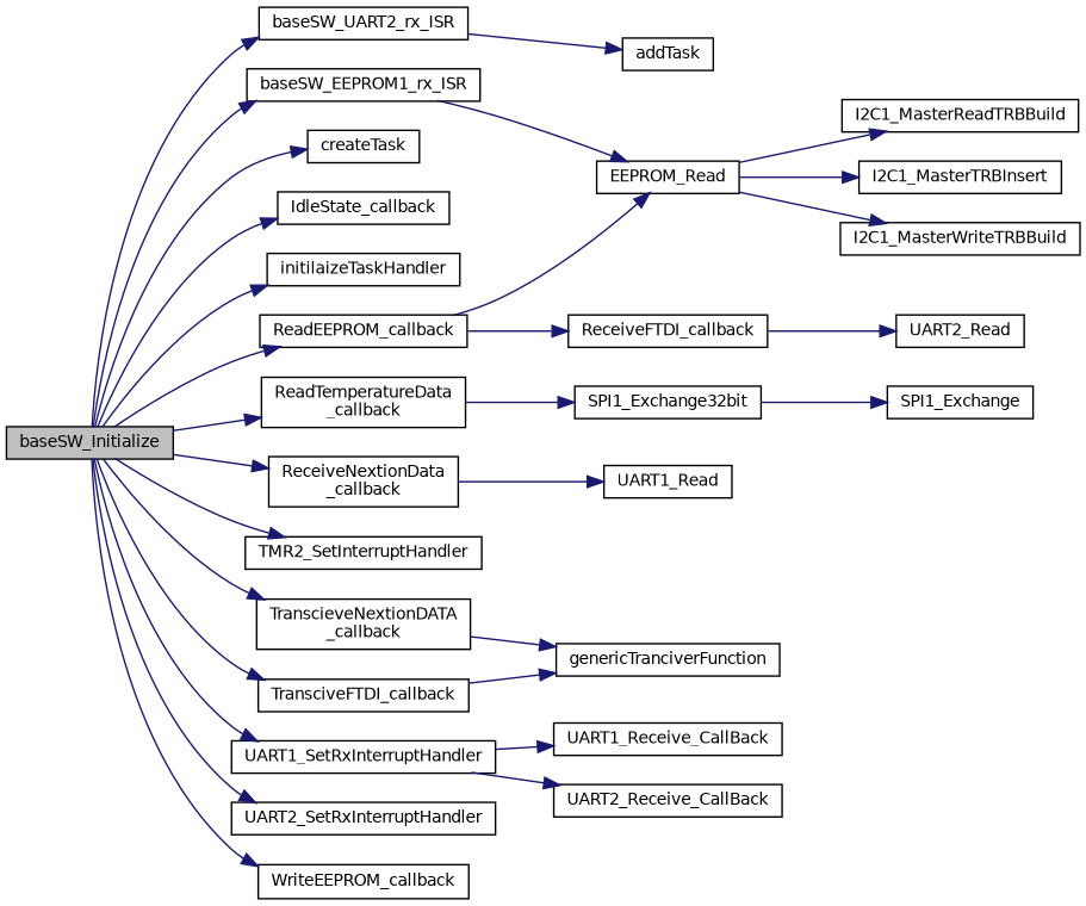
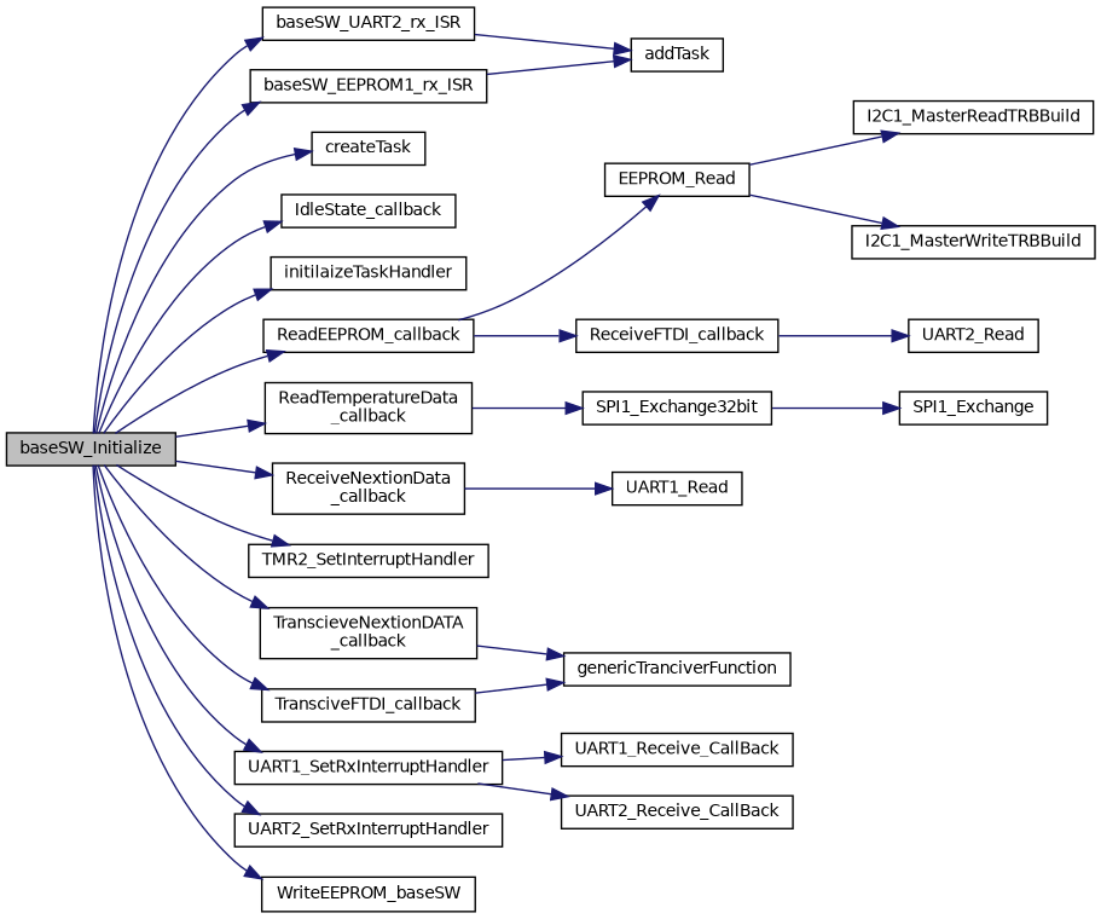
  digraph {
    rankdir=LR
    node [color=black fillcolor=white fontname=Helvetica fontsize=10 shape=record style=filled]
    edge [color=midnightblue fontname=Helvetica fontsize=10 labelfontname=Helvetica labelfontsize=10 style=solid]
    n1 [fillcolor=grey75 fontcolor=black height=0.2 label=baseSW_Initialize width=0.4]
    n2 [height=0.2 label=baseSW_EEPROM1_rx_ISR width=0.4]
    n3 [height=0.2 label=baseSW_UART2_rx_ISR width=0.4]
    n4 [height=0.2 label=createTask width=0.4]
    n5 [height=0.2 label=IdleState_callback width=0.4]
    n6 [height=0.2 label=initilaizeTaskHandler width=0.4]
    n7 [height=0.2 label=ReadEEPROM_callback width=0.4]
    n8 [height=0.2 label="ReadTemperatureData\l_callback" width=0.4]
    n9 [height=0.2 label="ReceiveNextionData\l_callback" width=0.4]
    n10 [height=0.2 label=TMR2_SetInterruptHandler width=0.4]
    n11 [height=0.2 label="TranscieveNextionDATA\l_callback" width=0.4]
    n12 [height=0.2 label=TransciveFTDI_callback width=0.4]
    n13 [height=0.2 label=UART1_SetRxInterruptHandler width=0.4]
    n14 [height=0.2 label=UART2_SetRxInterruptHandler width=0.4]
-   n15 [height=0.2 label=WriteEEPROM_callback width=0.4]
+   n15 [height=0.2 label=WriteEEPROM_baseSW width=0.4]
    n16 [height=0.2 label=addTask width=0.4]
    n17 [height=0.2 label=ReceiveFTDI_callback width=0.4]
    n18 [height=0.2 label=EEPROM_Read width=0.4]
    n19 [height=0.2 label=SPI1_Exchange32bit width=0.4]
    n20 [height=0.2 label=UART2_Read width=0.4]
    n21 [height=0.2 label=UART1_Read width=0.4]
    n22 [height=0.2 label=genericTranciverFunction width=0.4]
    n23 [height=0.2 label=UART1_Receive_CallBack width=0.4]
    n24 [height=0.2 label=UART2_Receive_CallBack width=0.4]
    n25 [height=0.2 label=I2C1_MasterReadTRBBuild width=0.4]
-   n26 [height=0.2 label=I2C1_MasterTRBInsert width=0.4]
    n27 [height=0.2 label=I2C1_MasterWriteTRBBuild width=0.4]
    n28 [height=0.2 label=SPI1_Exchange width=0.4]
    n1 -> n2
    n1 -> n3
    n1 -> n4
    n1 -> n5
    n1 -> n6
    n1 -> n7
    n1 -> n8
    n1 -> n9
    n1 -> n10
    n1 -> n11
    n1 -> n12
    n1 -> n13
    n1 -> n14
    n1 -> n15
-   n2 -> n18
+   n2 -> n16
    n3 -> n16
    n7 -> n17
    n7 -> n18
    n8 -> n19
    n9 -> n21
    n11 -> n22
    n12 -> n22
    n13 -> n23
    n13 -> n24
    n17 -> n20
    n18 -> n25
-   n18 -> n26
    n18 -> n27
    n19 -> n28
  }
